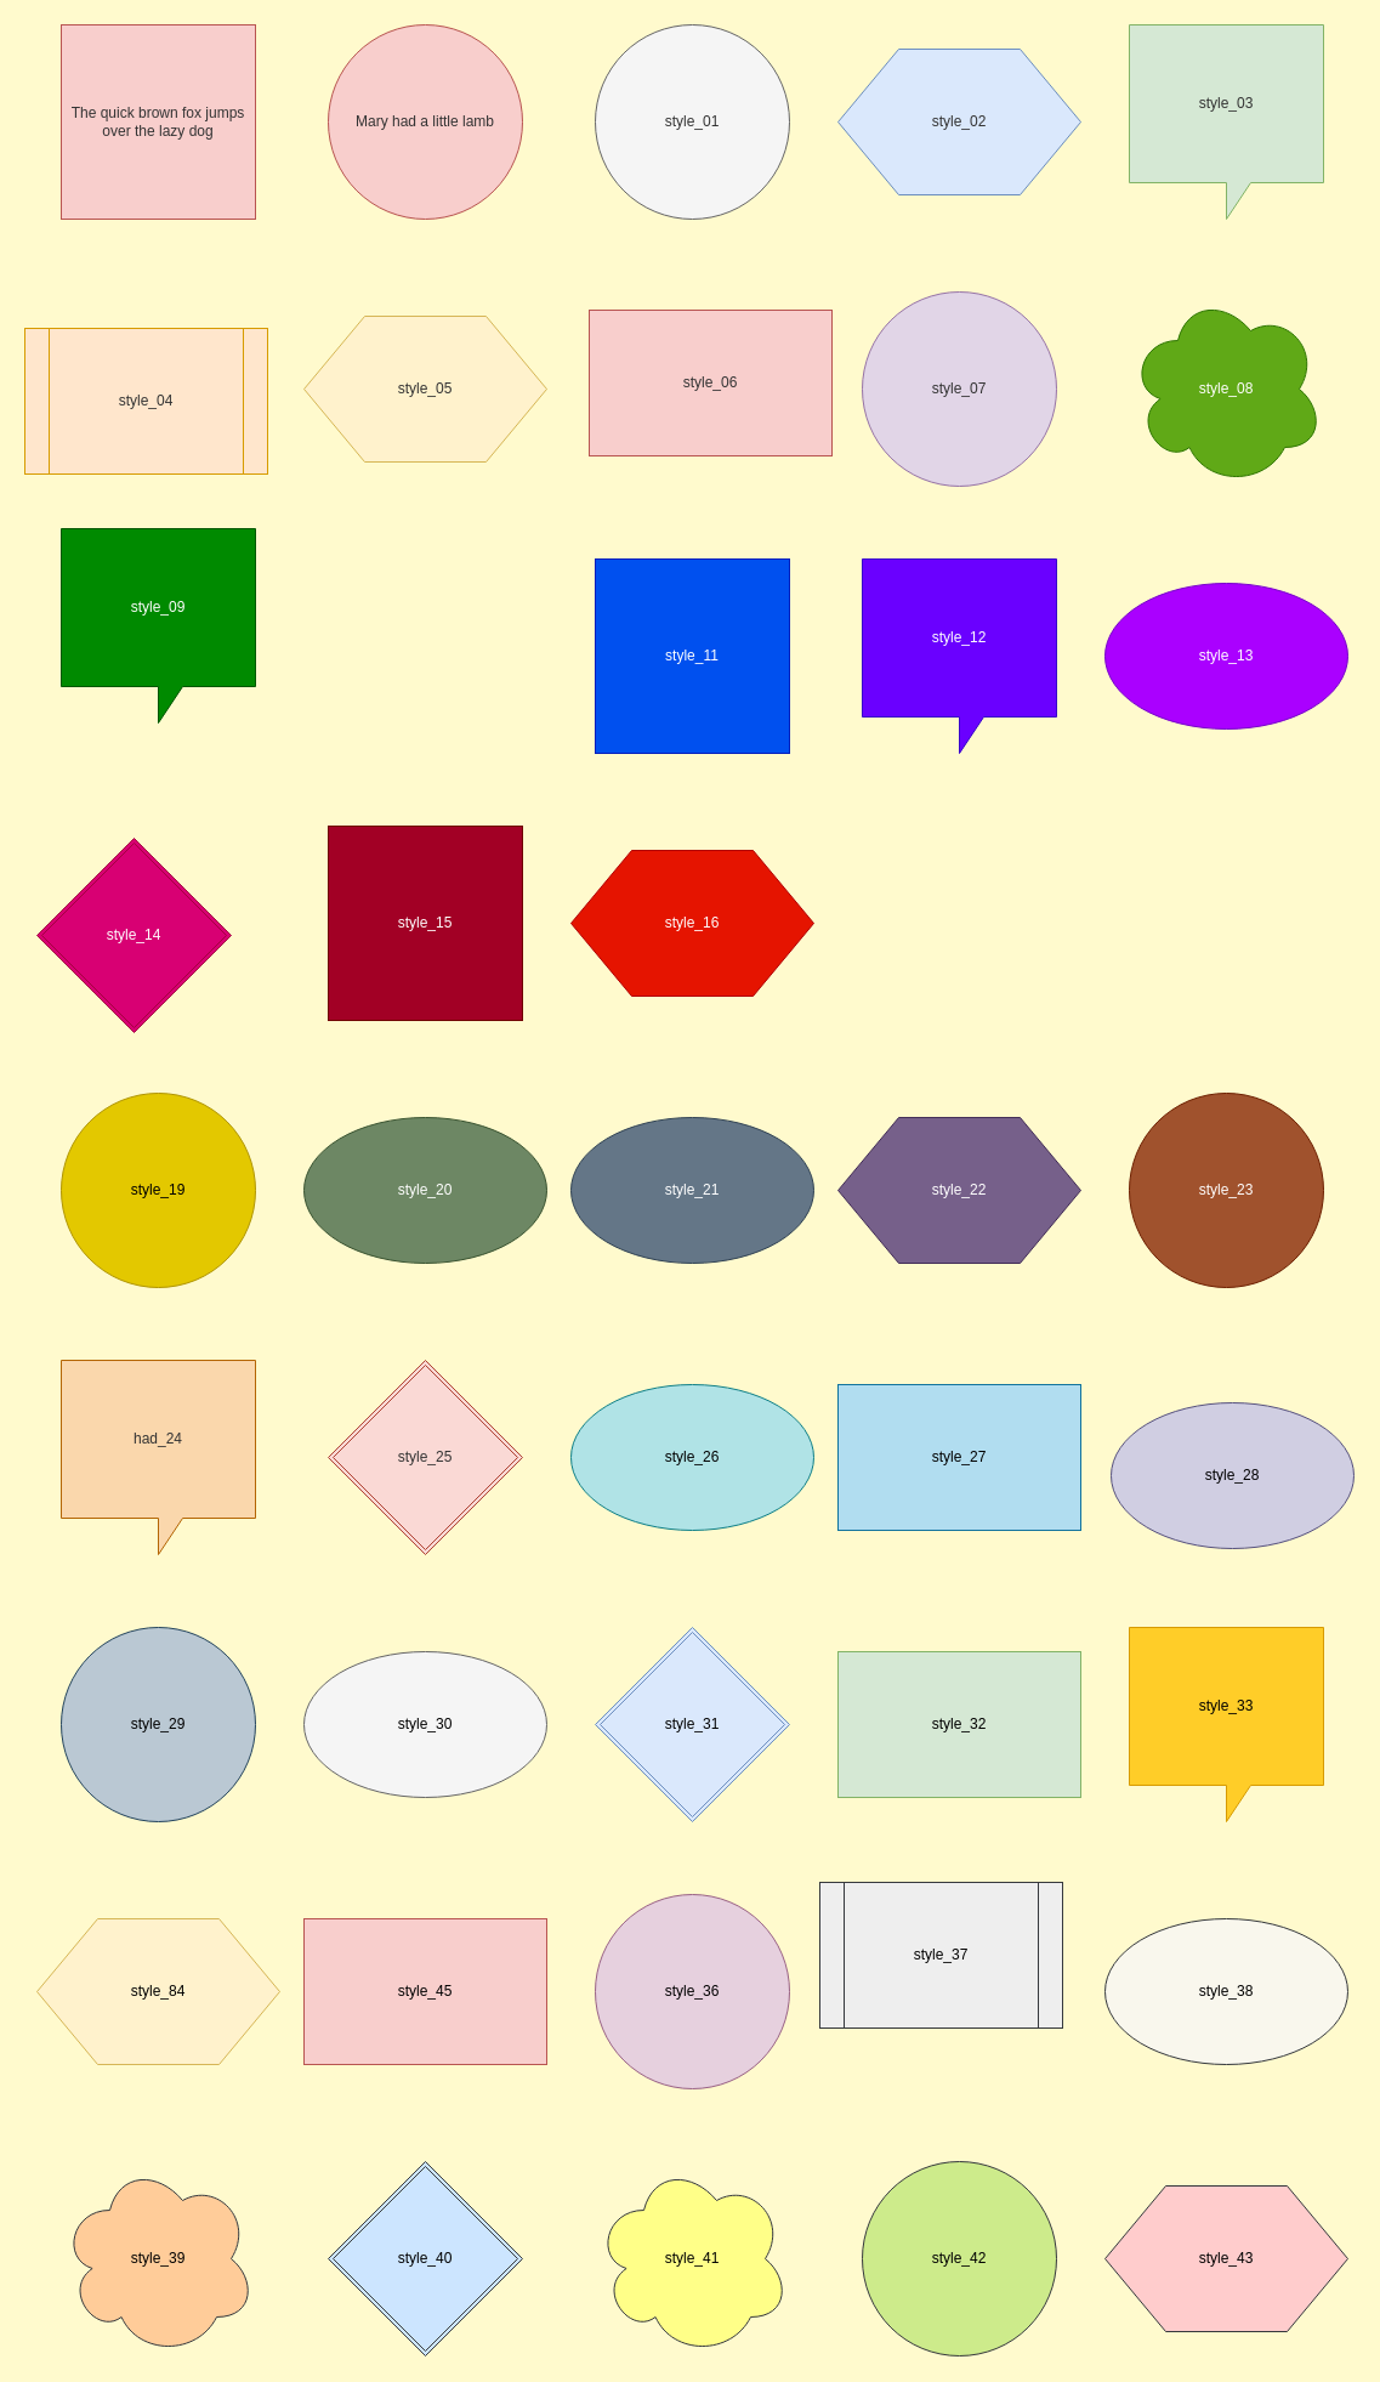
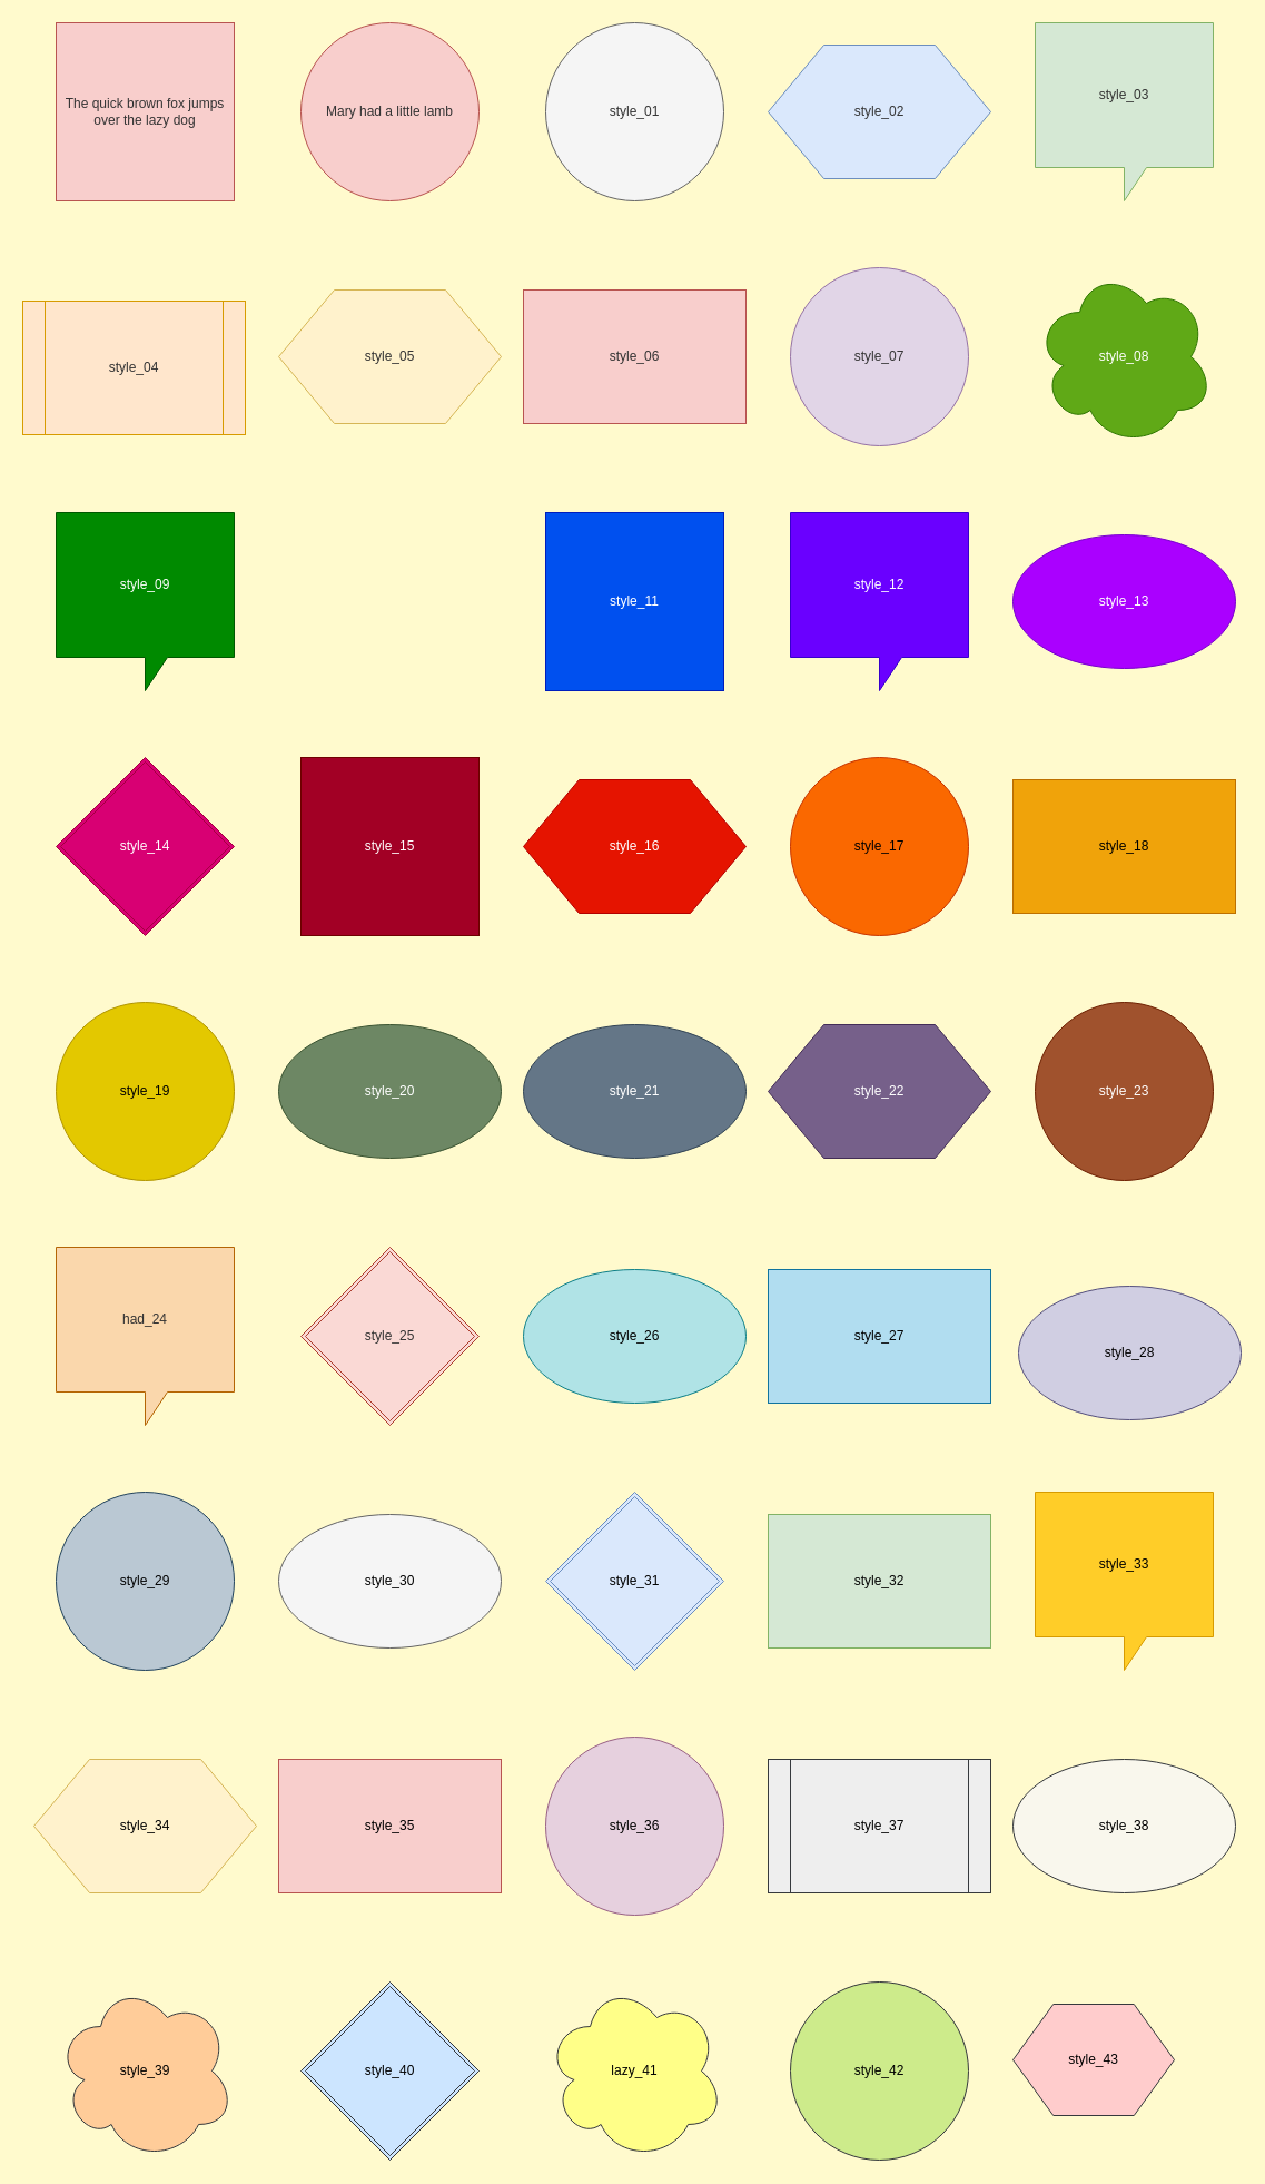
  <mxCell id="0" />
  <mxCell id="1" parent="0" />
  <mxCell id="2" value="The quick brown fox jumps over the lazy dog" style="whiteSpace=wrap;html=1;fillColor=#f8cecc;strokeColor=#b85450;fontColor=#333333" vertex="1" parent="1"><mxGeometry x="50" y="20" width="160" height="160" as="geometry" /></mxCell>
  <mxCell id="3" value="Mary had a little lamb" style="double=1;ellipse;whiteSpace=wrap;html=1;fillColor=#f8cecc;strokeColor=#b85450;fontColor=#333333" vertex="1" parent="1"><mxGeometry x="270" y="20" width="160" height="160" as="geometry" /></mxCell>
  <mxCell id="4" value="style_01" style="double=1;ellipse;whiteSpace=wrap;html=1;fillColor=#f5f5f5;strokeColor=#666666;fontColor=#333333" vertex="1" parent="1"><mxGeometry x="490" y="20" width="160" height="160" as="geometry" /></mxCell>
  <mxCell id="5" value="style_02" style="double=1;shape=hexagon;whiteSpace=wrap;html=1;fillColor=#dae8fc;strokeColor=#6c8ebf;fontColor=#333333" vertex="1" parent="1"><mxGeometry x="690" y="40" width="200" height="120" as="geometry" /></mxCell>
  <mxCell id="6" value="style_03" style="double=1;shape=callout;whiteSpace=wrap;html=1;fillColor=#d5e8d4;strokeColor=#82b366;fontColor=#333333" vertex="1" parent="1"><mxGeometry x="930" y="20" width="160" height="160" as="geometry" /></mxCell>
  <mxCell id="7" value="style_04" style="double=1;shape=process;whiteSpace=wrap;html=1;fillColor=#ffe6cc;strokeColor=#d79b00;fontColor=#333333" vertex="1" parent="1"><mxGeometry x="20" y="270" width="200" height="120" as="geometry" /></mxCell>
  <mxCell id="8" value="style_05" style="double=1;shape=hexagon;whiteSpace=wrap;html=1;fillColor=#fff2cc;strokeColor=#d6b656;fontColor=#333333" vertex="1" parent="1"><mxGeometry x="250" y="260" width="200" height="120" as="geometry" /></mxCell>
- <mxCell id="9" value="style_06" style="whiteSpace=wrap;html=1;fillColor=#f8cecc;strokeColor=#b85450;fontColor=#333333" vertex="1" parent="1"><mxGeometry x="485" y="255" width="200" height="120" as="geometry" /></mxCell>
+ <mxCell id="9" value="style_06" style="whiteSpace=wrap;html=1;fillColor=#f8cecc;strokeColor=#b85450;fontColor=#333333" vertex="1" parent="1"><mxGeometry x="470" y="260" width="200" height="120" as="geometry" /></mxCell>
  <mxCell id="10" value="style_07" style="double=1;ellipse;whiteSpace=wrap;html=1;fillColor=#e1d5e7;strokeColor=#9673a6;fontColor=#333333" vertex="1" parent="1"><mxGeometry x="710" y="240" width="160" height="160" as="geometry" /></mxCell>
  <mxCell id="11" value="style_08" style="double=1;shape=cloud;whiteSpace=wrap;html=1;fillColor=#60a917;strokeColor=#2D7600;fontColor=#ffffff" vertex="1" parent="1"><mxGeometry x="930" y="240" width="160" height="160" as="geometry" /></mxCell>
- <mxCell id="12" value="style_09" style="double=1;shape=callout;whiteSpace=wrap;html=1;fillColor=#008a00;strokeColor=#005700;fontColor=#ffffff" vertex="1" parent="1"><mxGeometry x="50" y="435" width="160" height="160" as="geometry" /></mxCell>
+ <mxCell id="12" value="style_09" style="double=1;shape=callout;whiteSpace=wrap;html=1;fillColor=#008a00;strokeColor=#005700;fontColor=#ffffff" vertex="1" parent="1"><mxGeometry x="50" y="460" width="160" height="160" as="geometry" /></mxCell>
  <mxCell id="13" value="style_11" style="whiteSpace=wrap;html=1;fillColor=#0050ef;strokeColor=#001DBC;fontColor=#ffffff" vertex="1" parent="1"><mxGeometry x="490" y="460" width="160" height="160" as="geometry" /></mxCell>
  <mxCell id="14" value="style_12" style="double=1;shape=callout;whiteSpace=wrap;html=1;fillColor=#6a00ff;strokeColor=#3700CC;fontColor=#ffffff" vertex="1" parent="1"><mxGeometry x="710" y="460" width="160" height="160" as="geometry" /></mxCell>
  <mxCell id="15" value="style_13" style="double=1;ellipse;whiteSpace=wrap;html=1;fillColor=#aa00ff;strokeColor=#7700CC;fontColor=#ffffff" vertex="1" parent="1"><mxGeometry x="910" y="480" width="200" height="120" as="geometry" /></mxCell>
- <mxCell id="16" value="style_14" style="double=1;rhombus;whiteSpace=wrap;html=1;fillColor=#d80073;strokeColor=#A50040;fontColor=#ffffff" vertex="1" parent="1"><mxGeometry x="30" y="690" width="160" height="160" as="geometry" /></mxCell>
+ <mxCell id="16" value="style_14" style="double=1;rhombus;whiteSpace=wrap;html=1;fillColor=#d80073;strokeColor=#A50040;fontColor=#ffffff" vertex="1" parent="1"><mxGeometry x="50" y="680" width="160" height="160" as="geometry" /></mxCell>
  <mxCell id="17" value="style_15" style="whiteSpace=wrap;html=1;fillColor=#a20025;strokeColor=#6F0000;fontColor=#ffffff" vertex="1" parent="1"><mxGeometry x="270" y="680" width="160" height="160" as="geometry" /></mxCell>
  <mxCell id="18" value="style_16" style="double=1;shape=hexagon;whiteSpace=wrap;html=1;fillColor=#e51400;strokeColor=#B20000;fontColor=#ffffff" vertex="1" parent="1"><mxGeometry x="470" y="700" width="200" height="120" as="geometry" /></mxCell>
+ <mxCell id="19" value="style_17" style="double=1;ellipse;whiteSpace=wrap;html=1;fillColor=#fa6800;strokeColor=#C73500;fontColor=#000000" vertex="1" parent="1"><mxGeometry x="710" y="680" width="160" height="160" as="geometry" /></mxCell>
+ <mxCell id="20" value="style_18" style="whiteSpace=wrap;html=1;fillColor=#f0a30a;strokeColor=#BD7000;fontColor=#000000" vertex="1" parent="1"><mxGeometry x="910" y="700" width="200" height="120" as="geometry" /></mxCell>
  <mxCell id="21" value="style_19" style="double=1;ellipse;whiteSpace=wrap;html=1;fillColor=#e3c800;strokeColor=#B09500;fontColor=#000000" vertex="1" parent="1"><mxGeometry x="50" y="900" width="160" height="160" as="geometry" /></mxCell>
  <mxCell id="22" value="style_20" style="double=1;ellipse;whiteSpace=wrap;html=1;fillColor=#6d8764;strokeColor=#3A5431;fontColor=#ffffff" vertex="1" parent="1"><mxGeometry x="250" y="920" width="200" height="120" as="geometry" /></mxCell>
  <mxCell id="23" value="style_21" style="double=1;ellipse;whiteSpace=wrap;html=1;fillColor=#647687;strokeColor=#314354;fontColor=#ffffff" vertex="1" parent="1"><mxGeometry x="470" y="920" width="200" height="120" as="geometry" /></mxCell>
  <mxCell id="24" value="style_22" style="double=1;shape=hexagon;whiteSpace=wrap;html=1;fillColor=#76608a;strokeColor=#432D57;fontColor=#ffffff" vertex="1" parent="1"><mxGeometry x="690" y="920" width="200" height="120" as="geometry" /></mxCell>
  <mxCell id="25" value="style_23" style="double=1;ellipse;whiteSpace=wrap;html=1;fillColor=#a0522d;strokeColor=#6D1F00;fontColor=#ffffff" vertex="1" parent="1"><mxGeometry x="930" y="900" width="160" height="160" as="geometry" /></mxCell>
  <mxCell id="26" value="had_24" style="double=1;shape=callout;whiteSpace=wrap;html=1;fillColor=#fad7ac;strokeColor=#b46504;fontColor=#333333" vertex="1" parent="1"><mxGeometry x="50" y="1120" width="160" height="160" as="geometry" /></mxCell>
  <mxCell id="27" value="style_25" style="double=1;rhombus;whiteSpace=wrap;html=1;fillColor=#fad9d5;strokeColor=#ae4132;fontColor=#333333" vertex="1" parent="1"><mxGeometry x="270" y="1120" width="160" height="160" as="geometry" /></mxCell>
  <mxCell id="28" value="style_26" style="double=1;ellipse;whiteSpace=wrap;html=1;fillColor=#b0e3e6;strokeColor=#0e8088;fontColor=#000000" vertex="1" parent="1"><mxGeometry x="470" y="1140" width="200" height="120" as="geometry" /></mxCell>
  <mxCell id="29" value="style_27" style="whiteSpace=wrap;html=1;fillColor=#b1ddf0;strokeColor=#10739e;fontColor=#000000" vertex="1" parent="1"><mxGeometry x="690" y="1140" width="200" height="120" as="geometry" /></mxCell>
  <mxCell id="30" value="style_28" style="double=1;ellipse;whiteSpace=wrap;html=1;fillColor=#d0cee2;strokeColor=#56517e;fontColor=#000000" vertex="1" parent="1"><mxGeometry x="915" y="1155" width="200" height="120" as="geometry" /></mxCell>
  <mxCell id="31" value="style_29" style="double=1;ellipse;whiteSpace=wrap;html=1;fillColor=#bac8d3;strokeColor=#23445d;fontColor=#000000" vertex="1" parent="1"><mxGeometry x="50" y="1340" width="160" height="160" as="geometry" /></mxCell>
  <mxCell id="32" value="style_30" style="double=1;ellipse;whiteSpace=wrap;html=1;fillColor=#f5f5f5;strokeColor=#666666;fontColor=#000000;gradient=#b3b3b3" vertex="1" parent="1"><mxGeometry x="250" y="1360" width="200" height="120" as="geometry" /></mxCell>
  <mxCell id="33" value="style_31" style="double=1;rhombus;whiteSpace=wrap;html=1;fillColor=#dae8fc;strokeColor=#6c8ebf;fontColor=#000000;gradient=#7ea6e0" vertex="1" parent="1"><mxGeometry x="490" y="1340" width="160" height="160" as="geometry" /></mxCell>
  <mxCell id="34" value="style_32" style="whiteSpace=wrap;html=1;fillColor=#d5e8d4;strokeColor=#82b366;fontColor=#000000;gradient=#97d077" vertex="1" parent="1"><mxGeometry x="690" y="1360" width="200" height="120" as="geometry" /></mxCell>
  <mxCell id="35" value="style_33" style="double=1;shape=callout;whiteSpace=wrap;html=1;fillColor=#ffcd28;strokeColor=#d79b00;fontColor=#000000;gradient=#ffa500" vertex="1" parent="1"><mxGeometry x="930" y="1340" width="160" height="160" as="geometry" /></mxCell>
- <mxCell id="36" value="style_84" style="double=1;shape=hexagon;whiteSpace=wrap;html=1;fillColor=#fff2cc;strokeColor=#d6b656;fontColor=#000000;gradient=#ffd966" vertex="1" parent="1"><mxGeometry x="30" y="1580" width="200" height="120" as="geometry" /></mxCell>
- <mxCell id="37" value="style_45" style="whiteSpace=wrap;html=1;fillColor=#f8cecc;strokeColor=#b85450;fontColor=#000000;gradient=#ea6b66" vertex="1" parent="1"><mxGeometry x="250" y="1580" width="200" height="120" as="geometry" /></mxCell>
+ <mxCell id="36" value="style_34" style="double=1;shape=hexagon;whiteSpace=wrap;html=1;fillColor=#fff2cc;strokeColor=#d6b656;fontColor=#000000;gradient=#ffd966" vertex="1" parent="1"><mxGeometry x="30" y="1580" width="200" height="120" as="geometry" /></mxCell>
+ <mxCell id="37" value="style_35" style="whiteSpace=wrap;html=1;fillColor=#f8cecc;strokeColor=#b85450;fontColor=#000000;gradient=#ea6b66" vertex="1" parent="1"><mxGeometry x="250" y="1580" width="200" height="120" as="geometry" /></mxCell>
  <mxCell id="38" value="style_36" style="double=1;ellipse;whiteSpace=wrap;html=1;fillColor=#e6d0de;strokeColor=#996185;fontColor=#000000;gradient=#d5739d" vertex="1" parent="1"><mxGeometry x="490" y="1560" width="160" height="160" as="geometry" /></mxCell>
- <mxCell id="39" value="style_37" style="double=1;shape=process;whiteSpace=wrap;html=1;fillColor=#eeeeee;strokeColor=#36393d;fontColor=#000000" vertex="1" parent="1"><mxGeometry x="675" y="1550" width="200" height="120" as="geometry" /></mxCell>
+ <mxCell id="39" value="style_37" style="double=1;shape=process;whiteSpace=wrap;html=1;fillColor=#eeeeee;strokeColor=#36393d;fontColor=#000000" vertex="1" parent="1"><mxGeometry x="690" y="1580" width="200" height="120" as="geometry" /></mxCell>
  <mxCell id="40" value="style_38" style="double=1;ellipse;whiteSpace=wrap;html=1;fillColor=#f9f7ed;strokeColor=#36393d;fontColor=#000000" vertex="1" parent="1"><mxGeometry x="910" y="1580" width="200" height="120" as="geometry" /></mxCell>
  <mxCell id="41" value="style_39" style="double=1;shape=cloud;whiteSpace=wrap;html=1;fillColor=#ffcc99;strokeColor=#36393d;fontColor=#000000" vertex="1" parent="1"><mxGeometry x="50" y="1780" width="160" height="160" as="geometry" /></mxCell>
  <mxCell id="42" value="style_40" style="double=1;rhombus;whiteSpace=wrap;html=1;fillColor=#cce5ff;strokeColor=#36393d;fontColor=#000000" vertex="1" parent="1"><mxGeometry x="270" y="1780" width="160" height="160" as="geometry" /></mxCell>
- <mxCell id="43" value="style_41" style="double=1;shape=cloud;whiteSpace=wrap;html=1;fillColor=#ffff88;strokeColor=#36393d;fontColor=#000000" vertex="1" parent="1"><mxGeometry x="490" y="1780" width="160" height="160" as="geometry" /></mxCell>
+ <mxCell id="43" value="lazy_41" style="double=1;shape=cloud;whiteSpace=wrap;html=1;fillColor=#ffff88;strokeColor=#36393d;fontColor=#000000" vertex="1" parent="1"><mxGeometry x="490" y="1780" width="160" height="160" as="geometry" /></mxCell>
  <mxCell id="44" value="style_42" style="double=1;ellipse;whiteSpace=wrap;html=1;fillColor=#cdeb8b;strokeColor=#36393d;fontColor=#000000" vertex="1" parent="1"><mxGeometry x="710" y="1780" width="160" height="160" as="geometry" /></mxCell>
- <mxCell id="45" value="style_43" style="double=1;shape=hexagon;whiteSpace=wrap;html=1;fillColor=#ffcccc;strokeColor=#36393d;fontColor=#000000" vertex="1" parent="1"><mxGeometry x="910" y="1800" width="200" height="120" as="geometry" /></mxCell>
+ <mxCell id="45" value="style_43" style="double=1;shape=hexagon;whiteSpace=wrap;html=1;fillColor=#ffcccc;strokeColor=#36393d;fontColor=#000000" vertex="1" parent="1"><mxGeometry x="910" y="1800" width="145" height="100" as="geometry" /></mxCell>
